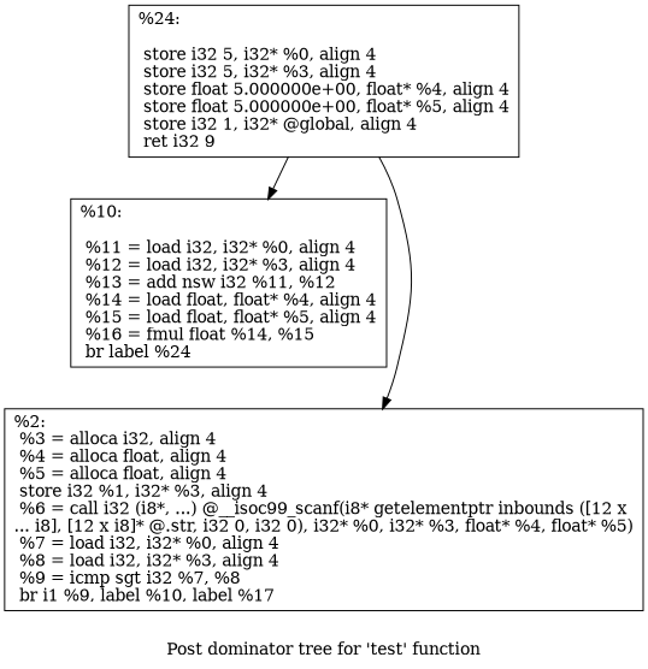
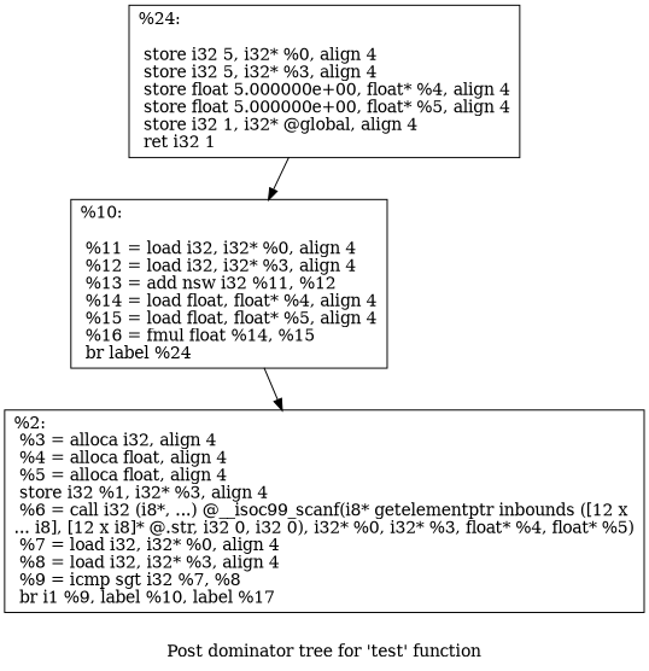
  digraph {
    label="Post dominator tree for 'test' function"
    node [shape=record]
-   n1 [label="{%24:\l\l  store i32 5, i32* %0, align 4\l  store i32 5, i32* %3, align 4\l  store float 5.000000e+00, float* %4, align 4\l  store float 5.000000e+00, float* %5, align 4\l  store i32 1, i32* @global, align 4\l  ret i32 9\l}"]
+   n1 [label="{%24:\l\l  store i32 5, i32* %0, align 4\l  store i32 5, i32* %3, align 4\l  store float 5.000000e+00, float* %4, align 4\l  store float 5.000000e+00, float* %5, align 4\l  store i32 1, i32* @global, align 4\l  ret i32 1\l}"]
    n2 [label="{%10:\l\l  %11 = load i32, i32* %0, align 4\l  %12 = load i32, i32* %3, align 4\l  %13 = add nsw i32 %11, %12\l  %14 = load float, float* %4, align 4\l  %15 = load float, float* %5, align 4\l  %16 = fmul float %14, %15\l  br label %24\l}"]
    n3 [label="{%2:\l  %3 = alloca i32, align 4\l  %4 = alloca float, align 4\l  %5 = alloca float, align 4\l  store i32 %1, i32* %3, align 4\l  %6 = call i32 (i8*, ...) @__isoc99_scanf(i8* getelementptr inbounds ([12 x\l... i8], [12 x i8]* @.str, i32 0, i32 0), i32* %0, i32* %3, float* %4, float* %5)\l  %7 = load i32, i32* %0, align 4\l  %8 = load i32, i32* %3, align 4\l  %9 = icmp sgt i32 %7, %8\l  br i1 %9, label %10, label %17\l}"]
    n1 -> n2
-   n1 -> n3
+   n2 -> n3
  }
